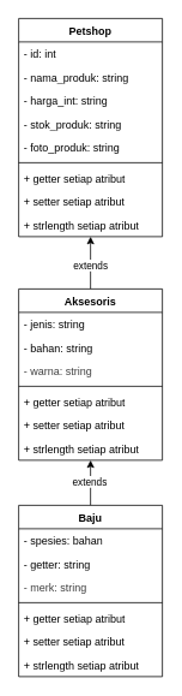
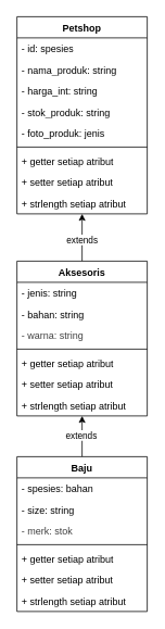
  <mxCell id="0" />
  <mxCell id="1" parent="0" />
  <mxCell id="2" value="Petshop" style="swimlane;fontStyle=1;align=center;verticalAlign=top;childLayout=stackLayout;horizontal=1;startSize=26;horizontalStack=0;resizeParent=1;resizeParentMax=0;resizeLast=0;collapsible=1;marginBottom=0;whiteSpace=wrap;html=1;" parent="1" vertex="1"><mxGeometry x="20" y="20" width="160" height="242" as="geometry" /></mxCell>
- <mxCell id="3" value="&lt;span style=&quot;color: rgb(0, 0, 0);&quot;&gt;- id: int&lt;/span&gt;" style="text;strokeColor=none;fillColor=none;align=left;verticalAlign=top;spacingLeft=4;spacingRight=4;overflow=hidden;rotatable=0;points=[[0,0.5],[1,0.5]];portConstraint=eastwest;whiteSpace=wrap;html=1;" parent="2" vertex="1"><mxGeometry y="26" width="160" height="26" as="geometry" /></mxCell>
+ <mxCell id="3" value="&lt;span style=&quot;color: rgb(0, 0, 0);&quot;&gt;- id: spesies&lt;/span&gt;" style="text;strokeColor=none;fillColor=none;align=left;verticalAlign=top;spacingLeft=4;spacingRight=4;overflow=hidden;rotatable=0;points=[[0,0.5],[1,0.5]];portConstraint=eastwest;whiteSpace=wrap;html=1;" parent="2" vertex="1"><mxGeometry y="26" width="160" height="26" as="geometry" /></mxCell>
  <mxCell id="4" value="&lt;span style=&quot;color: rgb(0, 0, 0);&quot;&gt;- nama_produk: string&lt;/span&gt;" style="text;strokeColor=none;fillColor=none;align=left;verticalAlign=top;spacingLeft=4;spacingRight=4;overflow=hidden;rotatable=0;points=[[0,0.5],[1,0.5]];portConstraint=eastwest;whiteSpace=wrap;html=1;" parent="2" vertex="1"><mxGeometry y="52" width="160" height="26" as="geometry" /></mxCell>
  <mxCell id="5" value="&lt;span style=&quot;color: rgb(0, 0, 0);&quot;&gt;- harga_int: string&lt;/span&gt;" style="text;strokeColor=none;fillColor=none;align=left;verticalAlign=top;spacingLeft=4;spacingRight=4;overflow=hidden;rotatable=0;points=[[0,0.5],[1,0.5]];portConstraint=eastwest;whiteSpace=wrap;html=1;" parent="2" vertex="1"><mxGeometry y="78" width="160" height="26" as="geometry" /></mxCell>
  <mxCell id="6" value="&lt;span style=&quot;color: rgb(0, 0, 0);&quot;&gt;- stok_produk: string&lt;/span&gt;" style="text;strokeColor=none;fillColor=none;align=left;verticalAlign=top;spacingLeft=4;spacingRight=4;overflow=hidden;rotatable=0;points=[[0,0.5],[1,0.5]];portConstraint=eastwest;whiteSpace=wrap;html=1;" parent="2" vertex="1"><mxGeometry y="104" width="160" height="26" as="geometry" /></mxCell>
- <mxCell id="7" value="&lt;span style=&quot;color: rgb(0, 0, 0);&quot;&gt;- foto_produk: string&lt;/span&gt;" style="text;strokeColor=none;fillColor=none;align=left;verticalAlign=top;spacingLeft=4;spacingRight=4;overflow=hidden;rotatable=0;points=[[0,0.5],[1,0.5]];portConstraint=eastwest;whiteSpace=wrap;html=1;" parent="2" vertex="1"><mxGeometry y="130" width="160" height="26" as="geometry" /></mxCell>
+ <mxCell id="7" value="&lt;span style=&quot;color: rgb(0, 0, 0);&quot;&gt;- foto_produk: jenis&lt;/span&gt;" style="text;strokeColor=none;fillColor=none;align=left;verticalAlign=top;spacingLeft=4;spacingRight=4;overflow=hidden;rotatable=0;points=[[0,0.5],[1,0.5]];portConstraint=eastwest;whiteSpace=wrap;html=1;" parent="2" vertex="1"><mxGeometry y="130" width="160" height="26" as="geometry" /></mxCell>
  <mxCell id="8" value="" style="line;strokeWidth=1;fillColor=none;align=left;verticalAlign=middle;spacingTop=-1;spacingLeft=3;spacingRight=3;rotatable=0;labelPosition=right;points=[];portConstraint=eastwest;strokeColor=inherit;" parent="2" vertex="1"><mxGeometry y="156" width="160" height="8" as="geometry" /></mxCell>
  <mxCell id="9" value="+ getter setiap atribut" style="text;strokeColor=none;fillColor=none;align=left;verticalAlign=top;spacingLeft=4;spacingRight=4;overflow=hidden;rotatable=0;points=[[0,0.5],[1,0.5]];portConstraint=eastwest;whiteSpace=wrap;html=1;" parent="2" vertex="1"><mxGeometry y="164" width="160" height="26" as="geometry" /></mxCell>
  <mxCell id="10" value="+ setter setiap atribut" style="text;strokeColor=none;fillColor=none;align=left;verticalAlign=top;spacingLeft=4;spacingRight=4;overflow=hidden;rotatable=0;points=[[0,0.5],[1,0.5]];portConstraint=eastwest;whiteSpace=wrap;html=1;" parent="2" vertex="1"><mxGeometry y="190" width="160" height="26" as="geometry" /></mxCell>
  <mxCell id="11" value="+ strlength setiap atribut" style="text;strokeColor=none;fillColor=none;align=left;verticalAlign=top;spacingLeft=4;spacingRight=4;overflow=hidden;rotatable=0;points=[[0,0.5],[1,0.5]];portConstraint=eastwest;whiteSpace=wrap;html=1;" parent="2" vertex="1"><mxGeometry y="216" width="160" height="26" as="geometry" /></mxCell>
  <mxCell id="12" value="" style="edgeStyle=none;html=1;" parent="1" source="14" target="11" edge="1"><mxGeometry relative="1" as="geometry" /></mxCell>
  <mxCell id="13" value="extends" style="edgeLabel;html=1;align=center;verticalAlign=middle;resizable=0;points=[];" parent="12" vertex="1" connectable="0"><mxGeometry x="-0.086" y="1" relative="1" as="geometry"><mxPoint as="offset" /></mxGeometry></mxCell>
  <mxCell id="14" value="Aksesoris" style="swimlane;fontStyle=1;align=center;verticalAlign=top;childLayout=stackLayout;horizontal=1;startSize=26;horizontalStack=0;resizeParent=1;resizeParentMax=0;resizeLast=0;collapsible=1;marginBottom=0;whiteSpace=wrap;html=1;" parent="1" vertex="1"><mxGeometry x="20" y="320" width="160" height="190" as="geometry" /></mxCell>
  <mxCell id="15" value="&lt;span style=&quot;color: rgb(0, 0, 0);&quot;&gt;- jenis: string&lt;/span&gt;" style="text;strokeColor=none;fillColor=none;align=left;verticalAlign=top;spacingLeft=4;spacingRight=4;overflow=hidden;rotatable=0;points=[[0,0.5],[1,0.5]];portConstraint=eastwest;whiteSpace=wrap;html=1;" parent="14" vertex="1"><mxGeometry y="26" width="160" height="26" as="geometry" /></mxCell>
  <mxCell id="16" value="&lt;span style=&quot;color: rgb(0, 0, 0);&quot;&gt;- bahan: string&lt;/span&gt;" style="text;strokeColor=none;fillColor=none;align=left;verticalAlign=top;spacingLeft=4;spacingRight=4;overflow=hidden;rotatable=0;points=[[0,0.5],[1,0.5]];portConstraint=eastwest;whiteSpace=wrap;html=1;" parent="14" vertex="1"><mxGeometry y="52" width="160" height="26" as="geometry" /></mxCell>
  <mxCell id="17" value="&lt;span style=&quot;color: rgb(63, 63, 63);&quot;&gt;- warna: string&lt;/span&gt;" style="text;strokeColor=none;fillColor=none;align=left;verticalAlign=top;spacingLeft=4;spacingRight=4;overflow=hidden;rotatable=0;points=[[0,0.5],[1,0.5]];portConstraint=eastwest;whiteSpace=wrap;html=1;" parent="14" vertex="1"><mxGeometry y="78" width="160" height="26" as="geometry" /></mxCell>
  <mxCell id="18" value="" style="line;strokeWidth=1;fillColor=none;align=left;verticalAlign=middle;spacingTop=-1;spacingLeft=3;spacingRight=3;rotatable=0;labelPosition=right;points=[];portConstraint=eastwest;strokeColor=inherit;" parent="14" vertex="1"><mxGeometry y="104" width="160" height="8" as="geometry" /></mxCell>
  <mxCell id="19" value="&lt;span style=&quot;color: rgb(0, 0, 0);&quot;&gt;+ getter setiap atribut&lt;/span&gt;" style="text;strokeColor=none;fillColor=none;align=left;verticalAlign=top;spacingLeft=4;spacingRight=4;overflow=hidden;rotatable=0;points=[[0,0.5],[1,0.5]];portConstraint=eastwest;whiteSpace=wrap;html=1;" parent="14" vertex="1"><mxGeometry y="112" width="160" height="26" as="geometry" /></mxCell>
  <mxCell id="20" value="&lt;span style=&quot;color: rgb(0, 0, 0);&quot;&gt;+ setter setiap atribut&lt;/span&gt;" style="text;strokeColor=none;fillColor=none;align=left;verticalAlign=top;spacingLeft=4;spacingRight=4;overflow=hidden;rotatable=0;points=[[0,0.5],[1,0.5]];portConstraint=eastwest;whiteSpace=wrap;html=1;" parent="14" vertex="1"><mxGeometry y="138" width="160" height="26" as="geometry" /></mxCell>
  <mxCell id="21" value="&lt;span style=&quot;color: rgb(0, 0, 0);&quot;&gt;+ strlength setiap atribut&lt;/span&gt;" style="text;strokeColor=none;fillColor=none;align=left;verticalAlign=top;spacingLeft=4;spacingRight=4;overflow=hidden;rotatable=0;points=[[0,0.5],[1,0.5]];portConstraint=eastwest;whiteSpace=wrap;html=1;" parent="14" vertex="1"><mxGeometry y="164" width="160" height="26" as="geometry" /></mxCell>
  <mxCell id="22" value="" style="edgeStyle=none;html=1;" parent="1" source="24" target="21" edge="1"><mxGeometry relative="1" as="geometry" /></mxCell>
  <mxCell id="23" value="extends" style="edgeLabel;html=1;align=center;verticalAlign=middle;resizable=0;points=[];" parent="22" vertex="1" connectable="0"><mxGeometry x="0.064" y="2" relative="1" as="geometry"><mxPoint as="offset" /></mxGeometry></mxCell>
  <mxCell id="24" value="Baju" style="swimlane;fontStyle=1;align=center;verticalAlign=top;childLayout=stackLayout;horizontal=1;startSize=26;horizontalStack=0;resizeParent=1;resizeParentMax=0;resizeLast=0;collapsible=1;marginBottom=0;whiteSpace=wrap;html=1;" parent="1" vertex="1"><mxGeometry x="20" y="560" width="160" height="190" as="geometry" /></mxCell>
  <mxCell id="25" value="&lt;span style=&quot;color: rgb(0, 0, 0);&quot;&gt;- spesies: bahan&lt;/span&gt;" style="text;strokeColor=none;fillColor=none;align=left;verticalAlign=top;spacingLeft=4;spacingRight=4;overflow=hidden;rotatable=0;points=[[0,0.5],[1,0.5]];portConstraint=eastwest;whiteSpace=wrap;html=1;" parent="24" vertex="1"><mxGeometry y="26" width="160" height="26" as="geometry" /></mxCell>
- <mxCell id="26" value="&lt;span style=&quot;color: rgb(0, 0, 0);&quot;&gt;- getter: string&lt;/span&gt;" style="text;strokeColor=none;fillColor=none;align=left;verticalAlign=top;spacingLeft=4;spacingRight=4;overflow=hidden;rotatable=0;points=[[0,0.5],[1,0.5]];portConstraint=eastwest;whiteSpace=wrap;html=1;" parent="24" vertex="1"><mxGeometry y="52" width="160" height="26" as="geometry" /></mxCell>
- <mxCell id="27" value="&lt;span style=&quot;color: rgb(63, 63, 63);&quot;&gt;- merk: string&lt;/span&gt;" style="text;strokeColor=none;fillColor=none;align=left;verticalAlign=top;spacingLeft=4;spacingRight=4;overflow=hidden;rotatable=0;points=[[0,0.5],[1,0.5]];portConstraint=eastwest;whiteSpace=wrap;html=1;" parent="24" vertex="1"><mxGeometry y="78" width="160" height="26" as="geometry" /></mxCell>
+ <mxCell id="26" value="&lt;span style=&quot;color: rgb(0, 0, 0);&quot;&gt;- size: string&lt;/span&gt;" style="text;strokeColor=none;fillColor=none;align=left;verticalAlign=top;spacingLeft=4;spacingRight=4;overflow=hidden;rotatable=0;points=[[0,0.5],[1,0.5]];portConstraint=eastwest;whiteSpace=wrap;html=1;" parent="24" vertex="1"><mxGeometry y="52" width="160" height="26" as="geometry" /></mxCell>
+ <mxCell id="27" value="&lt;span style=&quot;color: rgb(63, 63, 63);&quot;&gt;- merk: stok&lt;/span&gt;" style="text;strokeColor=none;fillColor=none;align=left;verticalAlign=top;spacingLeft=4;spacingRight=4;overflow=hidden;rotatable=0;points=[[0,0.5],[1,0.5]];portConstraint=eastwest;whiteSpace=wrap;html=1;" parent="24" vertex="1"><mxGeometry y="78" width="160" height="26" as="geometry" /></mxCell>
  <mxCell id="28" value="" style="line;strokeWidth=1;fillColor=none;align=left;verticalAlign=middle;spacingTop=-1;spacingLeft=3;spacingRight=3;rotatable=0;labelPosition=right;points=[];portConstraint=eastwest;strokeColor=inherit;" parent="24" vertex="1"><mxGeometry y="104" width="160" height="8" as="geometry" /></mxCell>
  <mxCell id="29" value="&lt;span style=&quot;color: rgb(0, 0, 0);&quot;&gt;+ getter setiap atribut&lt;/span&gt;" style="text;strokeColor=none;fillColor=none;align=left;verticalAlign=top;spacingLeft=4;spacingRight=4;overflow=hidden;rotatable=0;points=[[0,0.5],[1,0.5]];portConstraint=eastwest;whiteSpace=wrap;html=1;" parent="24" vertex="1"><mxGeometry y="112" width="160" height="26" as="geometry" /></mxCell>
  <mxCell id="30" value="&lt;span style=&quot;color: rgb(0, 0, 0);&quot;&gt;+ setter setiap atribut&lt;/span&gt;" style="text;strokeColor=none;fillColor=none;align=left;verticalAlign=top;spacingLeft=4;spacingRight=4;overflow=hidden;rotatable=0;points=[[0,0.5],[1,0.5]];portConstraint=eastwest;whiteSpace=wrap;html=1;" parent="24" vertex="1"><mxGeometry y="138" width="160" height="26" as="geometry" /></mxCell>
  <mxCell id="31" value="&lt;span style=&quot;color: rgb(0, 0, 0);&quot;&gt;+ strlength setiap atribut&lt;/span&gt;" style="text;strokeColor=none;fillColor=none;align=left;verticalAlign=top;spacingLeft=4;spacingRight=4;overflow=hidden;rotatable=0;points=[[0,0.5],[1,0.5]];portConstraint=eastwest;whiteSpace=wrap;html=1;" parent="24" vertex="1"><mxGeometry y="164" width="160" height="26" as="geometry" /></mxCell>
